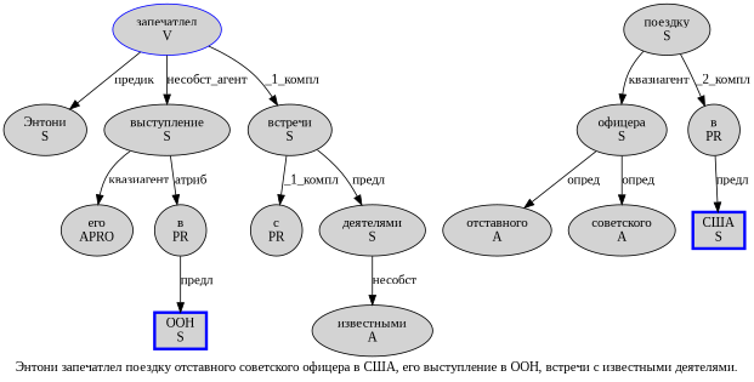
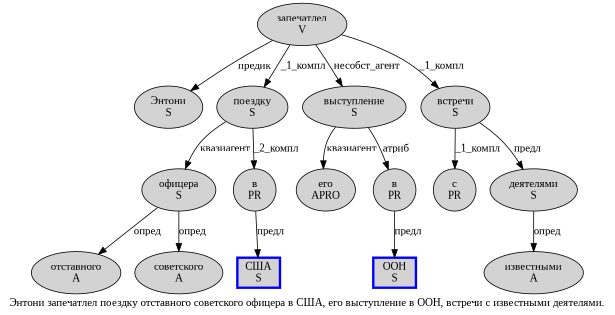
  digraph {
    fontname="Liberation Serif"
    label="Энтони запечатлел поездку отставного советского офицера в США, его выступление в ООН, встречи с известными деятелями."
    node [fillcolor=lightgray fontname="Liberation Serif" penwidth=1 shape=ellipse style=filled]
    edge [fontname="Liberation Serif"]
    n1 [label="Энтони\nS"]
-   n2 [label="запечатлел\nV" color=blue]
+   n2 [label="запечатлел\nV"]
    n3 [label="поездку\nS"]
    n4 [label="выступление\nS"]
    n5 [label="встречи\nS"]
    n6 [label="офицера\nS"]
    n7 [label="в\nPR"]
    n8 [label="его\nAPRO"]
    n9 [label="в\nPR"]
    n10 [label="с\nPR"]
    n11 [label="деятелями\nS"]
    n12 [label="отставного\nA"]
    n13 [label="советского\nA"]
    n14 [color=blue label="США\nS" penwidth=3 shape=box]
    n15 [color=blue label="ООН\nS" penwidth=3 shape=box]
    n16 [label="известными\nA"]
    n2 -> n1 [label="предик"]
+   n2 -> n3 [label="_1_компл"]
    n2 -> n4 [label="несобст_агент"]
    n2 -> n5 [label="_1_компл"]
    n3 -> n6 [label="квазиагент"]
    n3 -> n7 [label="_2_компл"]
    n4 -> n8 [label="квазиагент"]
    n4 -> n9 [label="атриб"]
    n5 -> n10 [label="_1_компл"]
    n5 -> n11 [label="предл"]
    n6 -> n12 [label="опред"]
    n6 -> n13 [label="опред"]
    n7 -> n14 [label="предл"]
    n9 -> n15 [label="предл"]
-   n11 -> n16 [label="несобст"]
+   n11 -> n16 [label="опред"]
  }
